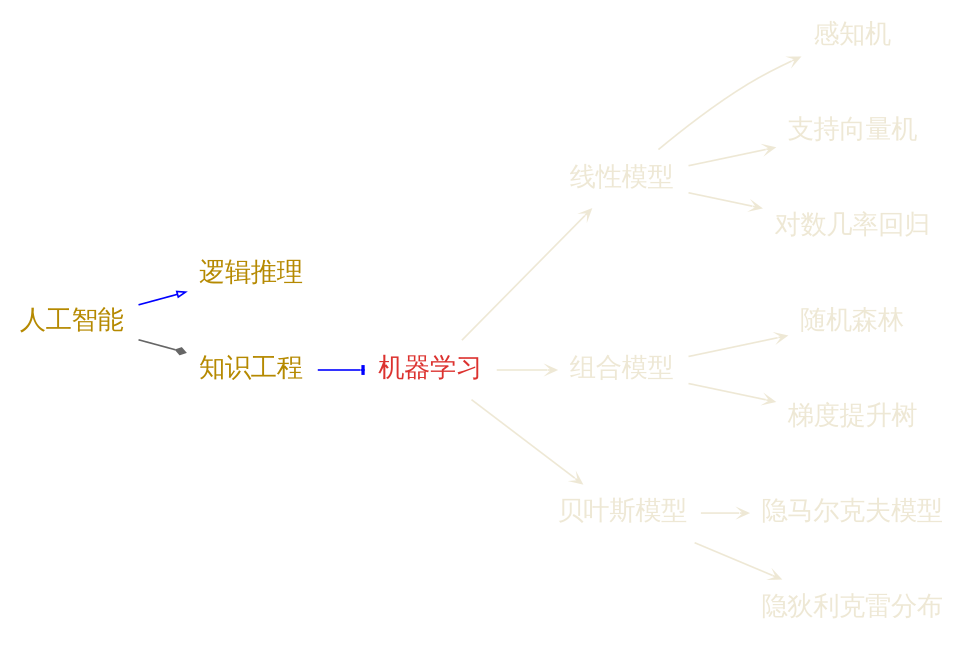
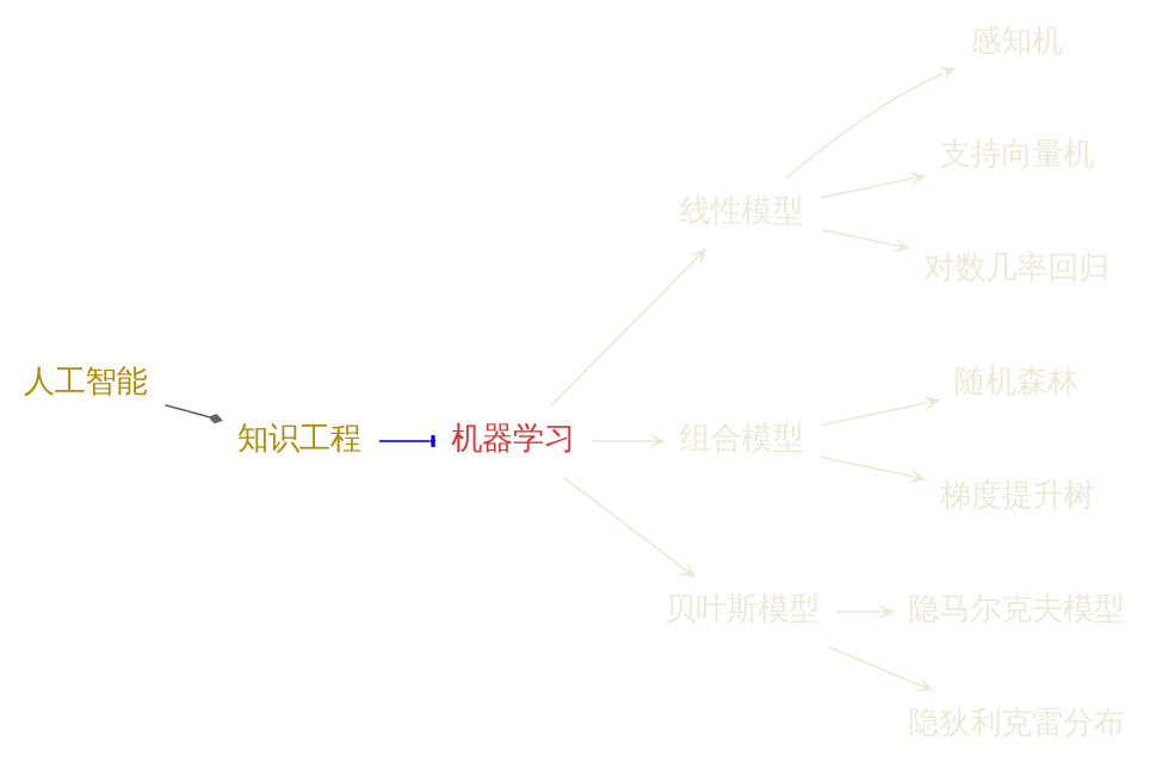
  digraph {
    nodesep=0.3
    rankdir=LR
    ranksep=0.4
    node [color=black fontcolor="#eee8d5" fontname="EBG,LXGW" fontsize=16 shape=plaintext]
    edge [arrowhead=vee arrowsize=0.5 color="#eee8d5" fontcolor="#eee8d5" fontname="EBG,LXGW" fontsize=12]
    "人工智能" [color=brown fontcolor="#b58900"]
-   "逻辑推理" [color=blue fontcolor="#b58900"]
    "知识工程" [color=blue fontcolor="#b58900"]
    "机器学习" [fontcolor="#dc322f"]
    "线性模型"
    "组合模型" [color=brown]
    "贝叶斯模型" [color=brown]
    "感知机" [color=gray40]
    "支持向量机" [color=gray40]
    "对数几率回归" [color=blue]
    "随机森林"
    "梯度提升树"
    "隐马尔克夫模型" [color=gray40]
    "隐狄利克雷分布"
-   "人工智能" -> "逻辑推理" [arrowhead=onormal color=blue fontcolor="#268bd2"]
    "人工智能" -> "知识工程" [arrowhead=diamond color=gray40 fontcolor="#268bd2"]
    "知识工程" -> "机器学习" [arrowhead=tee color=blue fontcolor="#268bd2"]
    "机器学习" -> "线性模型"
    "机器学习" -> "组合模型"
    "机器学习" -> "贝叶斯模型"
    "线性模型" -> "感知机"
    "线性模型" -> "支持向量机"
    "线性模型" -> "对数几率回归"
    "组合模型" -> "随机森林"
    "组合模型" -> "梯度提升树"
    "贝叶斯模型" -> "隐马尔克夫模型"
    "贝叶斯模型" -> "隐狄利克雷分布"
  }
